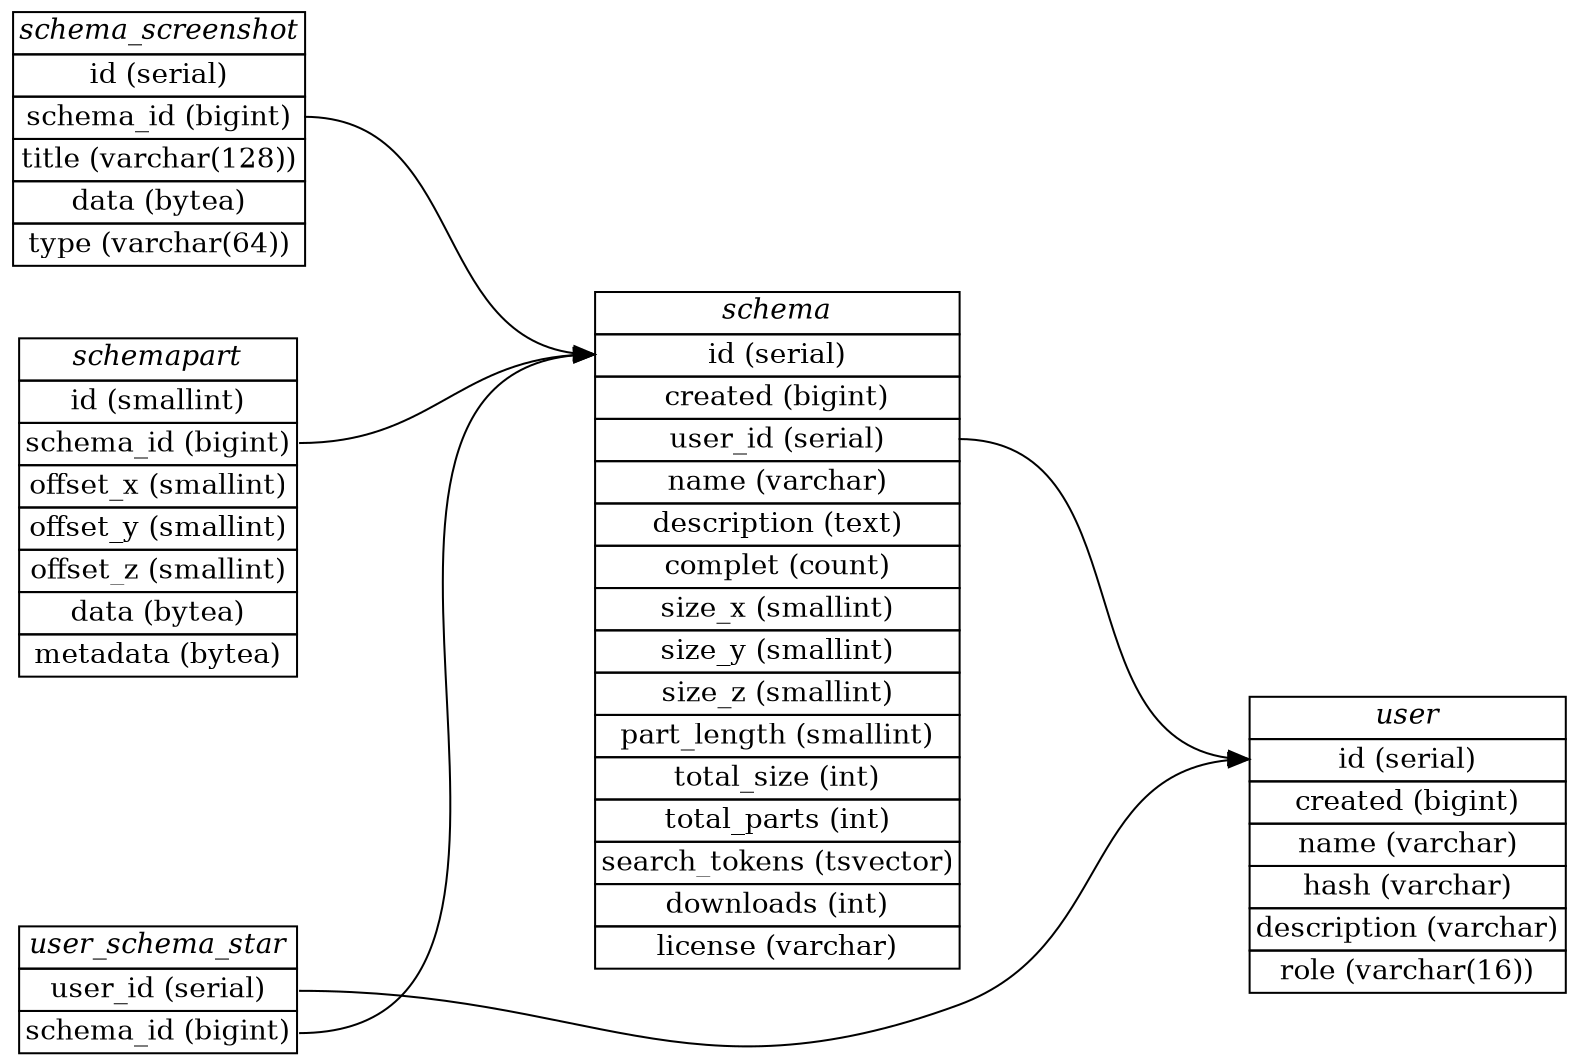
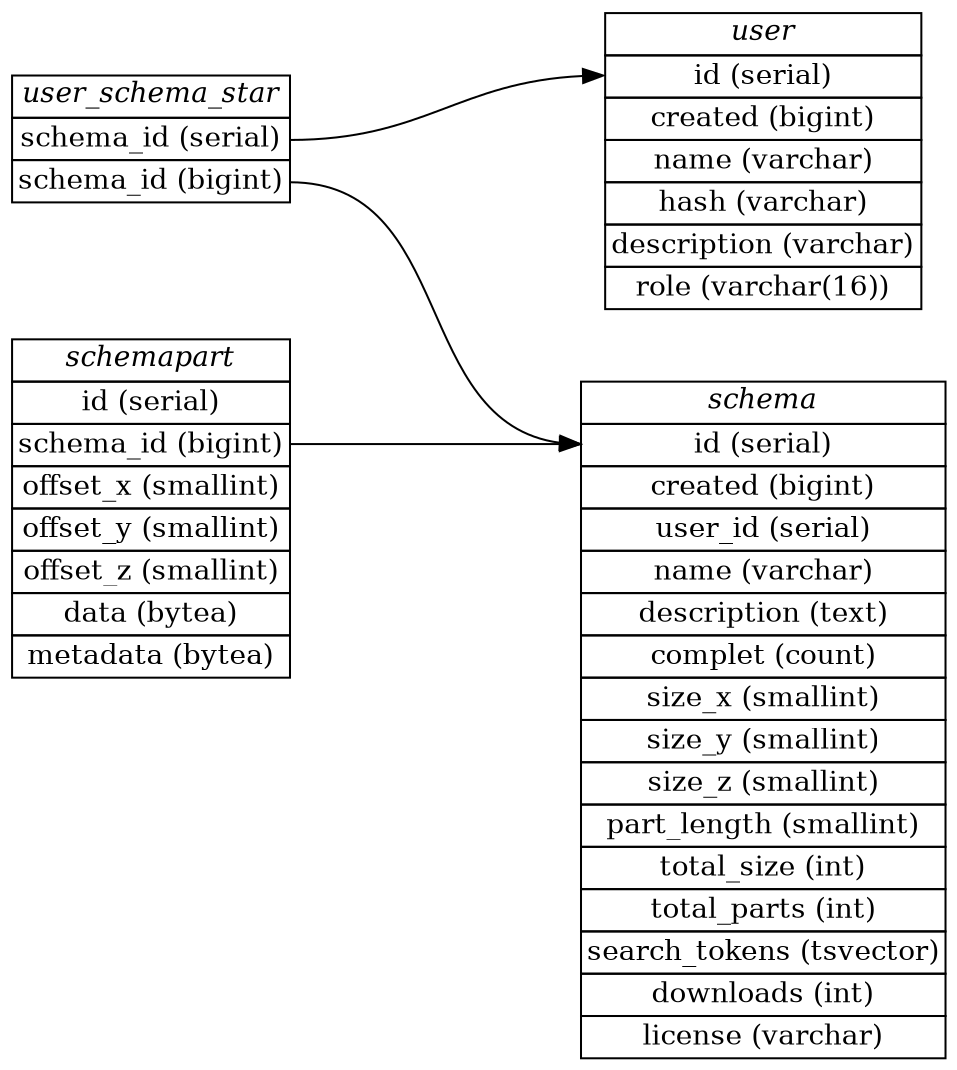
  digraph {
    nodesep=0.5
    rankdir=LR
    ranksep=2
    node [shape=plain]
    edge [headport=6]
    n1 [label=< <table border="0" cellborder="1" cellspacing="0">   <tr><td><i>user</i></td></tr>   <tr><td port="1">id (serial)</td></tr>   <tr><td port="2">created (bigint)</td></tr>   <tr><td port="3">name (varchar)</td></tr>   <tr><td port="4">hash (varchar)</td></tr>   <tr><td port="5">description (varchar)</td></tr>   <tr><td port="5a">role (varchar(16))</td></tr> </table>>]
    n2 [label=< <table border="0" cellborder="1" cellspacing="0">   <tr><td><i>schema</i></td></tr>   <tr><td port="6">id (serial)</td></tr>   <tr><td port="7">created (bigint)</td></tr>   <tr><td port="8">user_id (serial)</td></tr>   <tr><td port="9">name (varchar)</td></tr>   <tr><td port="10">description (text)</td></tr>   <tr><td port="11">complet (count)</td></tr>   <tr><td port="12">size_x (smallint)</td></tr>   <tr><td port="13">size_y (smallint)</td></tr>   <tr><td port="14">size_z (smallint)</td></tr>   <tr><td port="15">part_length (smallint)</td></tr>   <tr><td port="16">total_size (int)</td></tr>   <tr><td port="17">total_parts (int)</td></tr>   <tr><td port="18">search_tokens (tsvector)</td></tr>   <tr><td port="19">downloads (int)</td></tr>   <tr><td port="20">license (varchar)</td></tr> </table>>]
-   n3 [label=< <table border="0" cellborder="1" cellspacing="0">   <tr><td><i>schemapart</i></td></tr>   <tr><td port="22">id (smallint)</td></tr>   <tr><td port="23">schema_id (bigint)</td></tr>   <tr><td port="24">offset_x (smallint)</td></tr>   <tr><td port="25">offset_y (smallint)</td></tr>   <tr><td port="26">offset_z (smallint)</td></tr>   <tr><td port="27">data (bytea)</td></tr>   <tr><td port="28">metadata (bytea)</td></tr> </table>>]
-   n4 [label=< <table border="0" cellborder="1" cellspacing="0">   <tr><td><i>user_schema_star</i></td></tr>   <tr><td port="33">user_id (serial)</td></tr>   <tr><td port="34">schema_id (bigint)</td></tr> </table>>]
-   n5 [label=< <table border="0" cellborder="1" cellspacing="0">   <tr><td><i>schema_screenshot</i></td></tr>   <tr><td port="35">id (serial)</td></tr>   <tr><td port="36">schema_id (bigint)</td></tr>   <tr><td port="37">title (varchar(128))</td></tr>   <tr><td port="38">data (bytea)</td></tr>   <tr><td port="39">type (varchar(64))</td></tr> </table>>]
-   n2 -> n1 [headport=1 tailport=8]
+   n3 [label=< <table border="0" cellborder="1" cellspacing="0">   <tr><td><i>schemapart</i></td></tr>   <tr><td port="22">id (serial)</td></tr>   <tr><td port="23">schema_id (bigint)</td></tr>   <tr><td port="24">offset_x (smallint)</td></tr>   <tr><td port="25">offset_y (smallint)</td></tr>   <tr><td port="26">offset_z (smallint)</td></tr>   <tr><td port="27">data (bytea)</td></tr>   <tr><td port="28">metadata (bytea)</td></tr> </table>>]
+   n4 [label=< <table border="0" cellborder="1" cellspacing="0">   <tr><td><i>user_schema_star</i></td></tr>   <tr><td port="33">schema_id (serial)</td></tr>   <tr><td port="34">schema_id (bigint)</td></tr> </table>>]
    n3 -> n2 [tailport=23]
    n4 -> n1 [headport=1 tailport=33]
    n4 -> n2 [tailport=34]
-   n5 -> n2 [tailport=36]
  }
